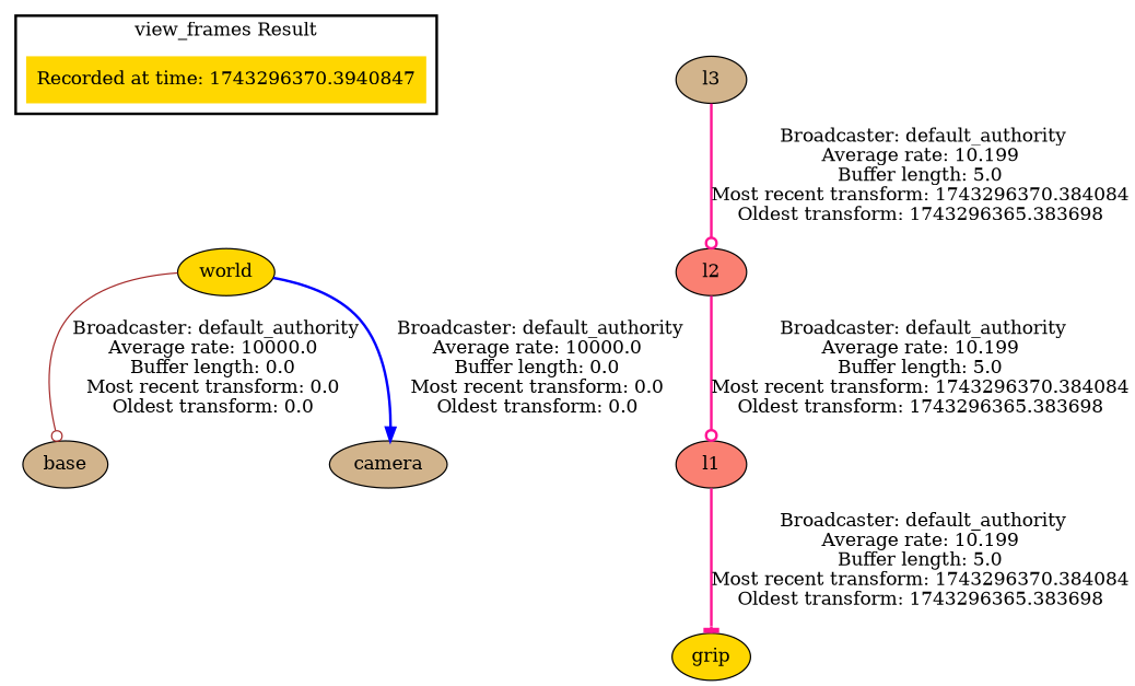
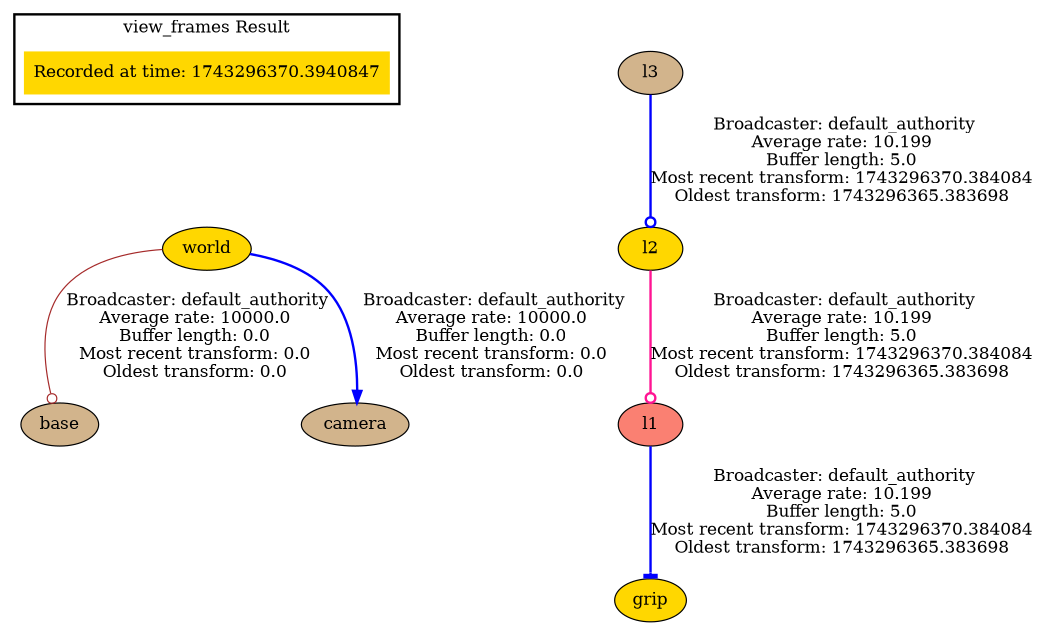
  digraph {
    node [fillcolor=gold style=filled]
    edge [style=bold arrowhead=odot color=blue]
    "Recorded at time: 1743296370.3940847" [shape=plaintext]
    world
    base [fillcolor=tan]
    camera [fillcolor=tan]
    l3 [fillcolor=tan]
-   l2 [fillcolor=salmon]
+   l2
    l1 [fillcolor=salmon]
    grip
    subgraph cluster_1 {
      color=black
      label="view_frames Result"
      style=bold
      "Recorded at time: 1743296370.3940847"
    }
    "Recorded at time: 1743296370.3940847" -> world [style=invis arrowhead="" color=""]
    world -> base [color=brown label=" Broadcaster: default_authority\nAverage rate: 10000.0\nBuffer length: 0.0\nMost recent transform: 0.0\nOldest transform: 0.0\n" style=solid]
    world -> camera [arrowhead=normal label=" Broadcaster: default_authority\nAverage rate: 10000.0\nBuffer length: 0.0\nMost recent transform: 0.0\nOldest transform: 0.0\n"]
-   l3 -> l2 [color=deeppink label=" Broadcaster: default_authority\nAverage rate: 10.199\nBuffer length: 5.0\nMost recent transform: 1743296370.384084\nOldest transform: 1743296365.383698\n"]
+   l3 -> l2 [label=" Broadcaster: default_authority\nAverage rate: 10.199\nBuffer length: 5.0\nMost recent transform: 1743296370.384084\nOldest transform: 1743296365.383698\n"]
    l2 -> l1 [color=deeppink label=" Broadcaster: default_authority\nAverage rate: 10.199\nBuffer length: 5.0\nMost recent transform: 1743296370.384084\nOldest transform: 1743296365.383698\n"]
-   l1 -> grip [arrowhead=tee color=deeppink label=" Broadcaster: default_authority\nAverage rate: 10.199\nBuffer length: 5.0\nMost recent transform: 1743296370.384084\nOldest transform: 1743296365.383698\n"]
+   l1 -> grip [arrowhead=tee label=" Broadcaster: default_authority\nAverage rate: 10.199\nBuffer length: 5.0\nMost recent transform: 1743296370.384084\nOldest transform: 1743296365.383698\n"]
  }
